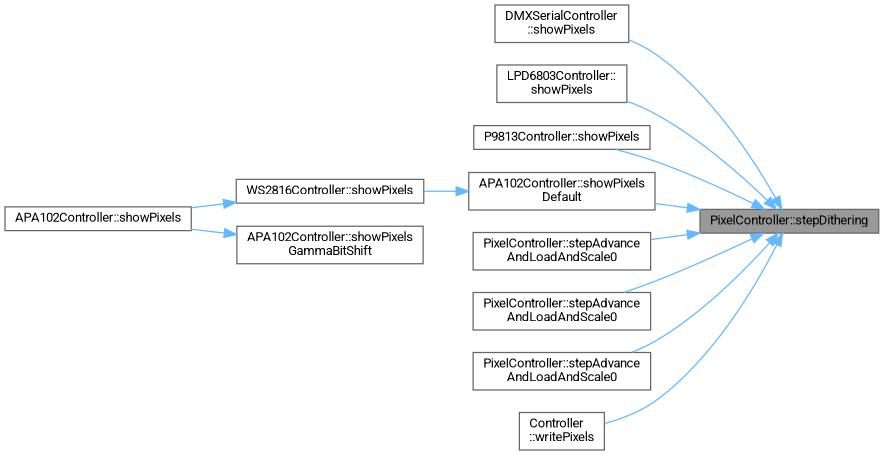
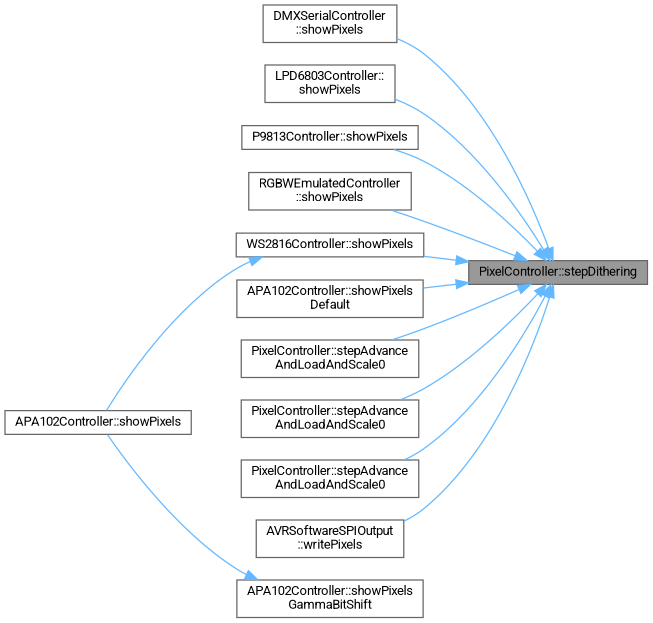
  digraph {
    fontname=Roboto
    rankdir=RL
    node [color=grey40 fillcolor=white fontname=Roboto fontsize=10 shape=box style=filled]
    edge [color=steelblue1 dir=back fontname=Roboto fontsize=10 labelfontname=Helvetica labelfontsize=10 style=solid]
    n1 [color=gray40 fillcolor=grey60 fontcolor=black height=0.2 label="PixelController::stepDithering" width=0.4]
    n2 [height=0.2 label="DMXSerialController\l::showPixels" width=0.4]
    n3 [height=0.2 label="LPD6803Controller::\lshowPixels" width=0.4]
    n4 [height=0.2 label="P9813Controller::showPixels" width=0.4]
+   n5 [height=0.2 label="RGBWEmulatedController\l::showPixels" width=0.4]
    n6 [height=0.2 label="WS2816Controller::showPixels" width=0.4]
    n7 [height=0.2 label="APA102Controller::showPixels\lDefault" width=0.4]
    n8 [height=0.2 label="PixelController::stepAdvance\lAndLoadAndScale0" width=0.4]
    n9 [height=0.2 label="PixelController::stepAdvance\lAndLoadAndScale0" width=0.4]
    n10 [height=0.2 label="PixelController::stepAdvance\lAndLoadAndScale0" width=0.4]
-   n11 [height=0.2 label="Controller\l::writePixels" width=0.4]
+   n11 [height=0.2 label="AVRSoftwareSPIOutput\l::writePixels" width=0.4]
    n12 [height=0.2 label="APA102Controller::showPixels" width=0.4]
    n13 [height=0.2 label="APA102Controller::showPixels\lGammaBitShift" width=0.4]
    n1 -> n2
    n1 -> n3
    n1 -> n4
-   n7 -> n6
+   n1 -> n5
+   n1 -> n6
    n1 -> n7
    n1 -> n8
    n1 -> n9
    n1 -> n10
    n1 -> n11
    n6 -> n12
    n13 -> n12
  }
